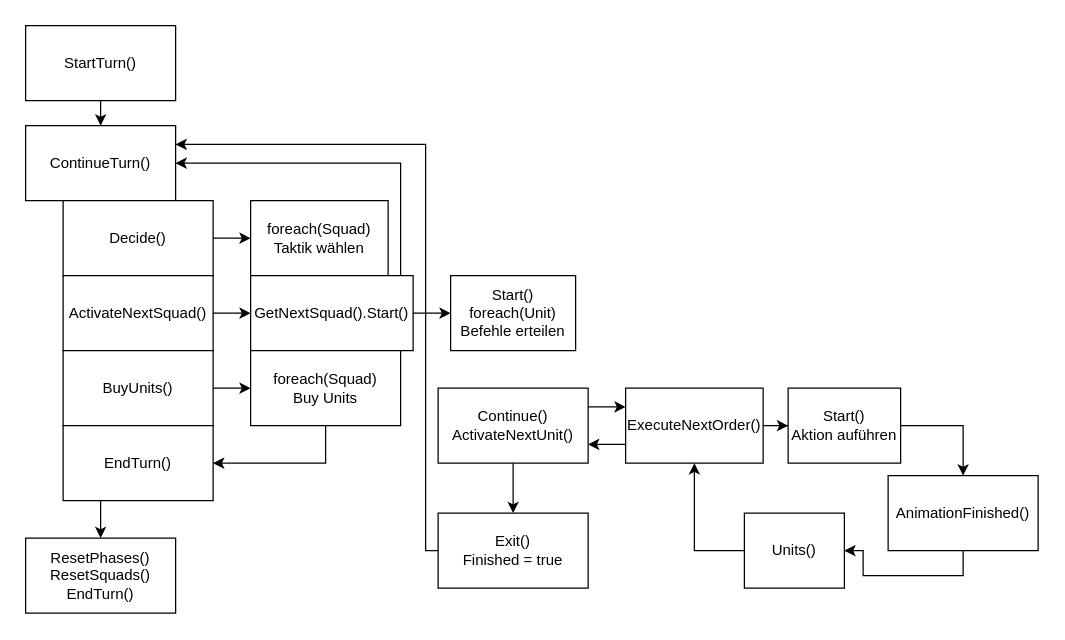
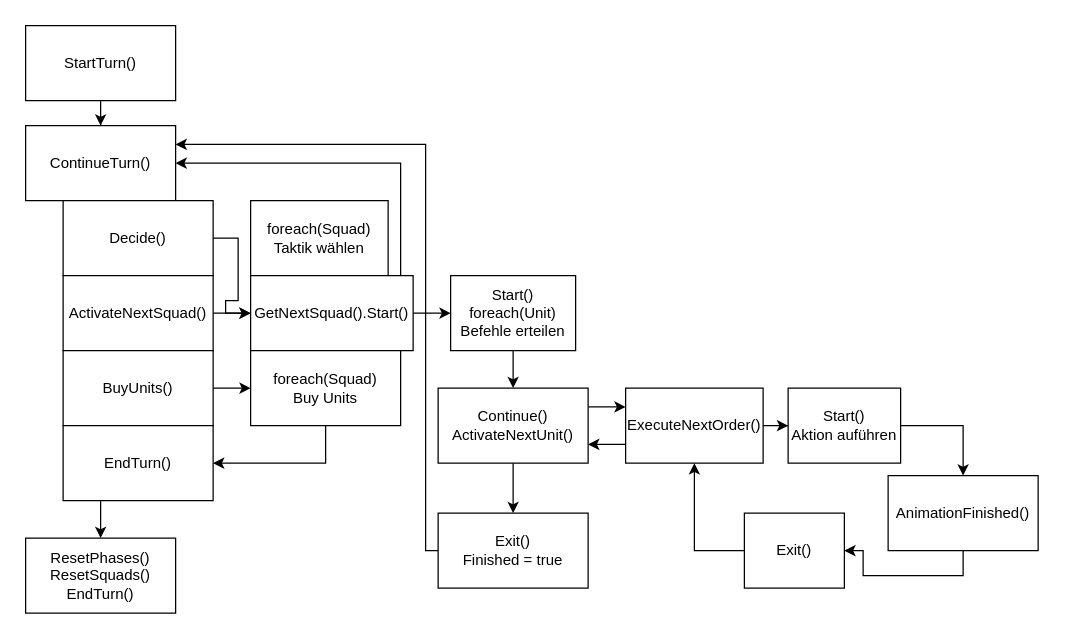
  <mxCell id="0" />
  <mxCell id="1" parent="0" />
  <mxCell id="2" style="edgeStyle=orthogonalEdgeStyle;rounded=0;orthogonalLoop=1;jettySize=auto;html=1;exitX=0.5;exitY=1;exitDx=0;exitDy=0;" edge="1" parent="1" source="3" target="4"><mxGeometry relative="1" as="geometry" /></mxCell>
  <mxCell id="3" value="StartTurn()" style="rounded=0;whiteSpace=wrap;html=1;" vertex="1" parent="1"><mxGeometry x="20" y="20" width="120" height="60" as="geometry" /></mxCell>
  <mxCell id="4" value="ContinueTurn()" style="rounded=0;whiteSpace=wrap;html=1;" vertex="1" parent="1"><mxGeometry x="20" y="100" width="120" height="60" as="geometry" /></mxCell>
- <mxCell id="5" style="edgeStyle=orthogonalEdgeStyle;rounded=0;orthogonalLoop=1;jettySize=auto;html=1;exitX=1;exitY=0.5;exitDx=0;exitDy=0;entryX=0;entryY=0.5;entryDx=0;entryDy=0;" edge="1" parent="1" source="6" target="7"><mxGeometry relative="1" as="geometry" /></mxCell>
+ <mxCell id="5" style="edgeStyle=orthogonalEdgeStyle;rounded=0;orthogonalLoop=1;jettySize=auto;html=1;exitX=1;exitY=0.5;exitDx=0;exitDy=0;" edge="1" parent="1" source="6" target="12"><mxGeometry relative="1" as="geometry" /></mxCell>
  <mxCell id="6" value="&lt;div&gt;Decide()&lt;br&gt;&lt;/div&gt;" style="rounded=0;whiteSpace=wrap;html=1;" vertex="1" parent="1"><mxGeometry x="50" y="160" width="120" height="60" as="geometry" /></mxCell>
  <mxCell id="7" value="&lt;div&gt;foreach(Squad)&lt;/div&gt;&lt;div&gt;Taktik wählen&lt;br&gt;&lt;/div&gt;" style="rounded=0;whiteSpace=wrap;html=1;" vertex="1" parent="1"><mxGeometry x="200" y="160" width="110" height="60" as="geometry" /></mxCell>
  <mxCell id="8" style="edgeStyle=orthogonalEdgeStyle;rounded=0;orthogonalLoop=1;jettySize=auto;html=1;exitX=1;exitY=0.5;exitDx=0;exitDy=0;" edge="1" parent="1" source="9" target="12"><mxGeometry relative="1" as="geometry" /></mxCell>
  <mxCell id="9" value="&lt;div&gt;ActivateNextSquad()&lt;br&gt;&lt;/div&gt;" style="rounded=0;whiteSpace=wrap;html=1;" vertex="1" parent="1"><mxGeometry x="50" y="220" width="120" height="60" as="geometry" /></mxCell>
  <mxCell id="10" style="edgeStyle=orthogonalEdgeStyle;rounded=0;orthogonalLoop=1;jettySize=auto;html=1;exitX=1;exitY=0.5;exitDx=0;exitDy=0;" edge="1" parent="1" source="12" target="19"><mxGeometry relative="1" as="geometry" /></mxCell>
  <mxCell id="11" style="edgeStyle=orthogonalEdgeStyle;rounded=0;orthogonalLoop=1;jettySize=auto;html=1;exitX=0.75;exitY=0;exitDx=0;exitDy=0;entryX=1;entryY=0.5;entryDx=0;entryDy=0;" edge="1" parent="1" source="12" target="4"><mxGeometry relative="1" as="geometry"><Array as="points"><mxPoint x="320" y="220" /><mxPoint x="320" y="130" /></Array></mxGeometry></mxCell>
  <mxCell id="12" value="&lt;div&gt;GetNextSquad().Start()&lt;br&gt;&lt;/div&gt;" style="rounded=0;whiteSpace=wrap;html=1;" vertex="1" parent="1"><mxGeometry x="200" y="220" width="130" height="60" as="geometry" /></mxCell>
  <mxCell id="13" style="edgeStyle=orthogonalEdgeStyle;rounded=0;orthogonalLoop=1;jettySize=auto;html=1;exitX=1;exitY=0.5;exitDx=0;exitDy=0;" edge="1" parent="1" source="14" target="35"><mxGeometry relative="1" as="geometry" /></mxCell>
  <mxCell id="14" value="&lt;div&gt;BuyUnits()&lt;br&gt;&lt;/div&gt;" style="rounded=0;whiteSpace=wrap;html=1;" vertex="1" parent="1"><mxGeometry x="50" y="280" width="120" height="60" as="geometry" /></mxCell>
  <mxCell id="15" style="edgeStyle=orthogonalEdgeStyle;rounded=0;orthogonalLoop=1;jettySize=auto;html=1;exitX=0.25;exitY=1;exitDx=0;exitDy=0;entryX=0.5;entryY=0;entryDx=0;entryDy=0;" edge="1" parent="1" source="16" target="17"><mxGeometry relative="1" as="geometry" /></mxCell>
  <mxCell id="16" value="EndTurn()" style="rounded=0;whiteSpace=wrap;html=1;" vertex="1" parent="1"><mxGeometry x="50" y="340" width="120" height="60" as="geometry" /></mxCell>
  <mxCell id="17" value="&lt;div&gt;ResetPhases()&lt;/div&gt;&lt;div&gt;ResetSquads()&lt;/div&gt;&lt;div&gt;EndTurn()&lt;/div&gt;" style="rounded=0;whiteSpace=wrap;html=1;" vertex="1" parent="1"><mxGeometry x="20" y="430" width="120" height="60" as="geometry" /></mxCell>
+ <mxCell id="18" style="edgeStyle=orthogonalEdgeStyle;rounded=0;orthogonalLoop=1;jettySize=auto;html=1;exitX=0.5;exitY=1;exitDx=0;exitDy=0;entryX=0.5;entryY=0;entryDx=0;entryDy=0;" edge="1" parent="1" source="19" target="22"><mxGeometry relative="1" as="geometry" /></mxCell>
  <mxCell id="19" value="&lt;div&gt;Start()&lt;/div&gt;&lt;div&gt;foreach(Unit)&lt;/div&gt;&lt;div&gt;Befehle erteilen&lt;br&gt;&lt;/div&gt;" style="rounded=0;whiteSpace=wrap;html=1;" vertex="1" parent="1"><mxGeometry x="360" y="220" width="100" height="60" as="geometry" /></mxCell>
  <mxCell id="20" style="edgeStyle=orthogonalEdgeStyle;rounded=0;orthogonalLoop=1;jettySize=auto;html=1;exitX=0.5;exitY=1;exitDx=0;exitDy=0;entryX=0.5;entryY=0;entryDx=0;entryDy=0;" edge="1" parent="1" source="22" target="24"><mxGeometry relative="1" as="geometry" /></mxCell>
  <mxCell id="21" style="edgeStyle=orthogonalEdgeStyle;rounded=0;orthogonalLoop=1;jettySize=auto;html=1;exitX=1;exitY=0.25;exitDx=0;exitDy=0;entryX=0;entryY=0.25;entryDx=0;entryDy=0;" edge="1" parent="1" source="22" target="27"><mxGeometry relative="1" as="geometry" /></mxCell>
  <mxCell id="22" value="&lt;div&gt;Continue()&lt;/div&gt;&lt;div&gt;ActivateNextUnit()&lt;br&gt;&lt;/div&gt;" style="rounded=0;whiteSpace=wrap;html=1;" vertex="1" parent="1"><mxGeometry x="350" y="310" width="120" height="60" as="geometry" /></mxCell>
  <mxCell id="23" style="edgeStyle=orthogonalEdgeStyle;rounded=0;orthogonalLoop=1;jettySize=auto;html=1;exitX=0;exitY=0.5;exitDx=0;exitDy=0;entryX=1;entryY=0.25;entryDx=0;entryDy=0;" edge="1" parent="1" source="24" target="4"><mxGeometry relative="1" as="geometry"><Array as="points"><mxPoint x="340" y="440" /><mxPoint x="340" y="115" /></Array></mxGeometry></mxCell>
  <mxCell id="24" value="&lt;div&gt;Exit()&lt;/div&gt;&lt;div&gt;Finished = true&lt;br&gt;&lt;/div&gt;" style="rounded=0;whiteSpace=wrap;html=1;" vertex="1" parent="1"><mxGeometry x="350" y="410" width="120" height="60" as="geometry" /></mxCell>
  <mxCell id="25" style="edgeStyle=orthogonalEdgeStyle;rounded=0;orthogonalLoop=1;jettySize=auto;html=1;exitX=0;exitY=0.75;exitDx=0;exitDy=0;entryX=1;entryY=0.75;entryDx=0;entryDy=0;" edge="1" parent="1" source="27" target="22"><mxGeometry relative="1" as="geometry" /></mxCell>
  <mxCell id="26" style="edgeStyle=orthogonalEdgeStyle;rounded=0;orthogonalLoop=1;jettySize=auto;html=1;exitX=1;exitY=0.5;exitDx=0;exitDy=0;" edge="1" parent="1" source="27" target="29"><mxGeometry relative="1" as="geometry" /></mxCell>
  <mxCell id="27" value="&lt;div&gt;ExecuteNextOrder()&lt;/div&gt;" style="rounded=0;whiteSpace=wrap;html=1;" vertex="1" parent="1"><mxGeometry x="500" y="310" width="110" height="60" as="geometry" /></mxCell>
  <mxCell id="28" style="edgeStyle=orthogonalEdgeStyle;rounded=0;orthogonalLoop=1;jettySize=auto;html=1;exitX=1;exitY=0.5;exitDx=0;exitDy=0;entryX=0.5;entryY=0;entryDx=0;entryDy=0;" edge="1" parent="1" source="29" target="31"><mxGeometry relative="1" as="geometry" /></mxCell>
  <mxCell id="29" value="&lt;div&gt;Start()&lt;/div&gt;&lt;div&gt;Aktion auführen&lt;br&gt;&lt;/div&gt;" style="rounded=0;whiteSpace=wrap;html=1;" vertex="1" parent="1"><mxGeometry x="630" y="310" width="90" height="60" as="geometry" /></mxCell>
  <mxCell id="30" style="edgeStyle=orthogonalEdgeStyle;rounded=0;orthogonalLoop=1;jettySize=auto;html=1;exitX=0.5;exitY=1;exitDx=0;exitDy=0;entryX=1;entryY=0.5;entryDx=0;entryDy=0;" edge="1" parent="1" source="31" target="33"><mxGeometry relative="1" as="geometry" /></mxCell>
  <mxCell id="31" value="AnimationFinished()" style="rounded=0;whiteSpace=wrap;html=1;" vertex="1" parent="1"><mxGeometry x="710" y="380" width="120" height="60" as="geometry" /></mxCell>
  <mxCell id="32" style="edgeStyle=orthogonalEdgeStyle;rounded=0;orthogonalLoop=1;jettySize=auto;html=1;exitX=0;exitY=0.5;exitDx=0;exitDy=0;" edge="1" parent="1" source="33" target="27"><mxGeometry relative="1" as="geometry" /></mxCell>
- <mxCell id="33" value="&lt;div&gt;Units()&lt;/div&gt;" style="rounded=0;whiteSpace=wrap;html=1;" vertex="1" parent="1"><mxGeometry x="595" y="410" width="80" height="60" as="geometry" /></mxCell>
+ <mxCell id="33" value="&lt;div&gt;Exit()&lt;/div&gt;" style="rounded=0;whiteSpace=wrap;html=1;" vertex="1" parent="1"><mxGeometry x="595" y="410" width="80" height="60" as="geometry" /></mxCell>
  <mxCell id="34" style="edgeStyle=orthogonalEdgeStyle;rounded=0;orthogonalLoop=1;jettySize=auto;html=1;exitX=0.5;exitY=1;exitDx=0;exitDy=0;entryX=1;entryY=0.5;entryDx=0;entryDy=0;" edge="1" parent="1" source="35" target="16"><mxGeometry relative="1" as="geometry" /></mxCell>
  <mxCell id="35" value="&lt;div&gt;foreach(Squad)&lt;/div&gt;&lt;div&gt;Buy Units&lt;br&gt;&lt;/div&gt;" style="rounded=0;whiteSpace=wrap;html=1;" vertex="1" parent="1"><mxGeometry x="200" y="280" width="120" height="60" as="geometry" /></mxCell>
